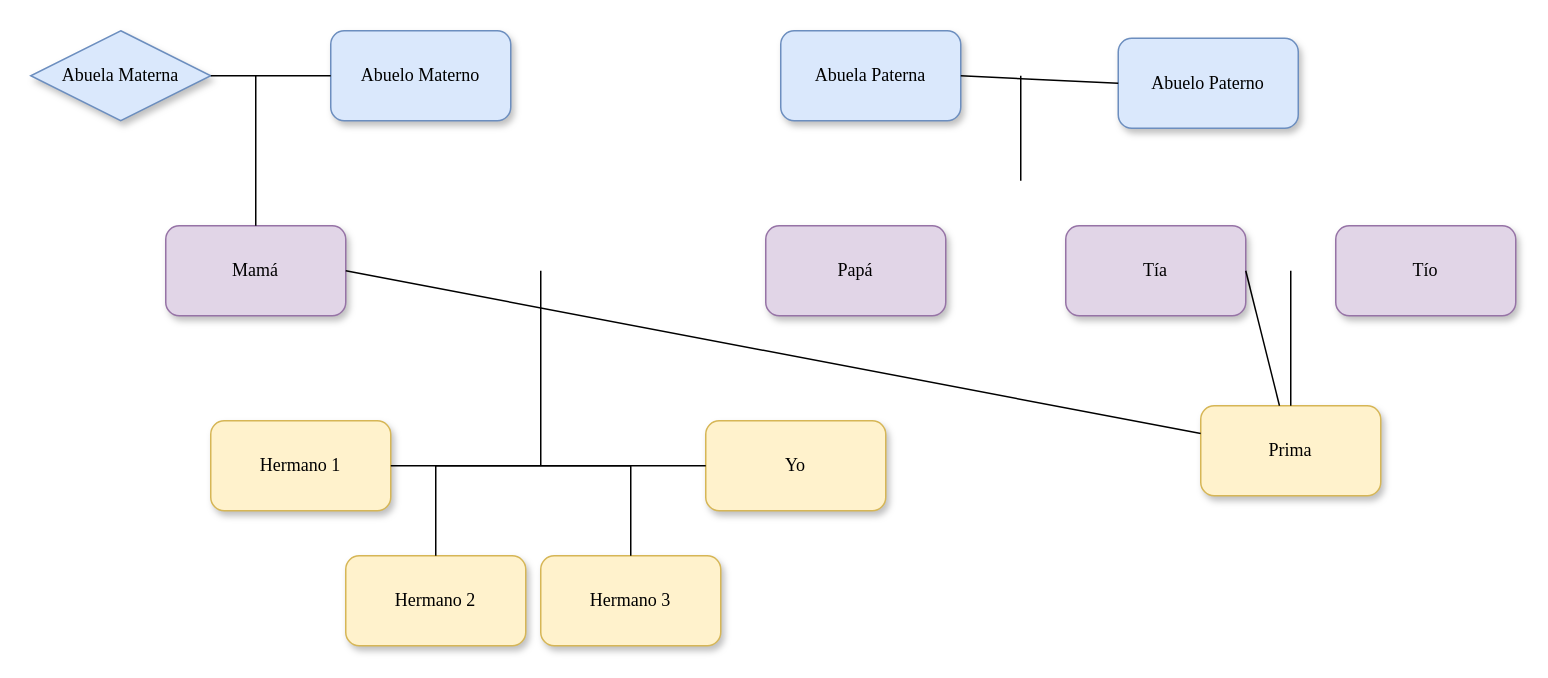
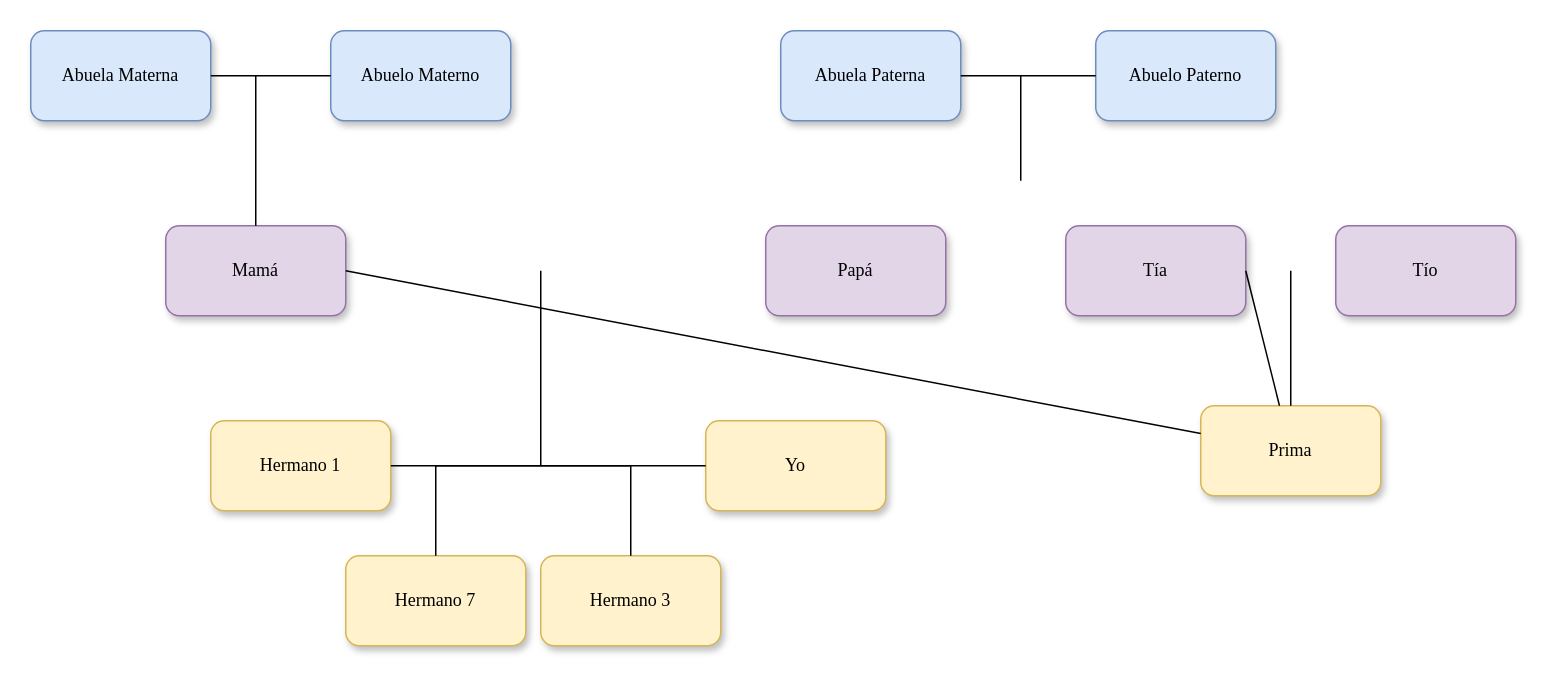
  <mxCell id="0" />
  <mxCell id="1" parent="0" />
  <mxCell id="2" value="Abuelo Materno" style="whiteSpace=wrap;html=1;rounded=1;shadow=1;labelBackgroundColor=none;strokeWidth=1;fontFamily=Verdana;fontSize=12;align=center;fillColor=#dae8fc;strokeColor=#6c8ebf;movable=0;resizable=0;rotatable=0;deletable=0;editable=0;locked=1;connectable=0;" parent="1" vertex="1"><mxGeometry x="220" y="20" width="120" height="60" as="geometry" /></mxCell>
- <mxCell id="3" value="&lt;span&gt;Abuela Materna&lt;/span&gt;" style="rhombus;whiteSpace=wrap;html=1;shadow=1;labelBackgroundColor=none;strokeWidth=1;fontFamily=Verdana;fontSize=12;align=center;fillColor=#dae8fc;strokeColor=#6c8ebf;movable=0;resizable=0;rotatable=0;deletable=0;editable=0;locked=1;connectable=0;" parent="1" vertex="1"><mxGeometry x="20" y="20" width="120" height="60" as="geometry" /></mxCell>
- <mxCell id="4" value="&lt;span&gt;Abuelo Paterno&lt;/span&gt;" style="whiteSpace=wrap;html=1;rounded=1;shadow=1;labelBackgroundColor=none;strokeWidth=1;fontFamily=Verdana;fontSize=12;align=center;fillColor=#dae8fc;strokeColor=#6c8ebf;movable=0;resizable=0;rotatable=0;deletable=0;editable=0;locked=1;connectable=0;" parent="1" vertex="1"><mxGeometry x="745" y="25" width="120" height="60" as="geometry" /></mxCell>
+ <mxCell id="3" value="&lt;span&gt;Abuela Materna&lt;/span&gt;" style="whiteSpace=wrap;html=1;rounded=1;shadow=1;labelBackgroundColor=none;strokeWidth=1;fontFamily=Verdana;fontSize=12;align=center;fillColor=#dae8fc;strokeColor=#6c8ebf;movable=0;resizable=0;rotatable=0;deletable=0;editable=0;locked=1;connectable=0;" parent="1" vertex="1"><mxGeometry x="20" y="20" width="120" height="60" as="geometry" /></mxCell>
+ <mxCell id="4" value="&lt;span&gt;Abuelo Paterno&lt;/span&gt;" style="whiteSpace=wrap;html=1;rounded=1;shadow=1;labelBackgroundColor=none;strokeWidth=1;fontFamily=Verdana;fontSize=12;align=center;fillColor=#dae8fc;strokeColor=#6c8ebf;movable=0;resizable=0;rotatable=0;deletable=0;editable=0;locked=1;connectable=0;" parent="1" vertex="1"><mxGeometry x="730" y="20" width="120" height="60" as="geometry" /></mxCell>
  <mxCell id="5" value="&lt;span&gt;Mamá&lt;/span&gt;" style="whiteSpace=wrap;html=1;rounded=1;shadow=1;labelBackgroundColor=none;strokeWidth=1;fontFamily=Verdana;fontSize=12;align=center;fillColor=#e1d5e7;strokeColor=#9673a6;movable=0;resizable=0;rotatable=0;deletable=0;editable=0;locked=1;connectable=0;" parent="1" vertex="1"><mxGeometry x="110" y="150" width="120" height="60" as="geometry" /></mxCell>
  <mxCell id="6" value="&lt;span&gt;Papá&lt;/span&gt;" style="whiteSpace=wrap;html=1;rounded=1;shadow=1;labelBackgroundColor=none;strokeWidth=1;fontFamily=Verdana;fontSize=12;align=center;fillColor=#e1d5e7;strokeColor=#9673a6;movable=0;resizable=0;rotatable=0;deletable=0;editable=0;locked=1;connectable=0;" parent="1" vertex="1"><mxGeometry x="510" y="150" width="120" height="60" as="geometry" /></mxCell>
  <mxCell id="7" value="&lt;span&gt;Prima&lt;/span&gt;" style="whiteSpace=wrap;html=1;rounded=1;shadow=1;labelBackgroundColor=none;strokeWidth=1;fontFamily=Verdana;fontSize=12;align=center;fillColor=#fff2cc;strokeColor=#d6b656;movable=0;resizable=0;rotatable=0;deletable=0;editable=0;locked=1;connectable=0;" vertex="1" parent="1"><mxGeometry x="800" y="270" width="120" height="60" as="geometry" /></mxCell>
  <mxCell id="8" value="Tía" style="whiteSpace=wrap;html=1;rounded=1;shadow=1;labelBackgroundColor=none;strokeWidth=1;fontFamily=Verdana;fontSize=12;align=center;fillColor=#e1d5e7;strokeColor=#9673a6;movable=0;resizable=0;rotatable=0;deletable=0;editable=0;locked=1;connectable=0;" vertex="1" parent="1"><mxGeometry x="710" y="150" width="120" height="60" as="geometry" /></mxCell>
  <mxCell id="9" value="&lt;span&gt;Yo&lt;/span&gt;" style="whiteSpace=wrap;html=1;rounded=1;shadow=1;labelBackgroundColor=none;strokeWidth=1;fontFamily=Verdana;fontSize=12;align=center;fillColor=#fff2cc;strokeColor=#d6b656;movable=0;resizable=0;rotatable=0;deletable=0;editable=0;locked=1;connectable=0;" vertex="1" parent="1"><mxGeometry x="470" y="280" width="120" height="60" as="geometry" /></mxCell>
- <mxCell id="10" value="&lt;span&gt;Hermano 2&lt;/span&gt;" style="whiteSpace=wrap;html=1;rounded=1;shadow=1;labelBackgroundColor=none;strokeWidth=1;fontFamily=Verdana;fontSize=12;align=center;fillColor=#fff2cc;strokeColor=#d6b656;movable=0;resizable=0;rotatable=0;deletable=0;editable=0;locked=1;connectable=0;" vertex="1" parent="1"><mxGeometry x="230" y="370" width="120" height="60" as="geometry" /></mxCell>
+ <mxCell id="10" value="&lt;span&gt;Hermano 7&lt;/span&gt;" style="whiteSpace=wrap;html=1;rounded=1;shadow=1;labelBackgroundColor=none;strokeWidth=1;fontFamily=Verdana;fontSize=12;align=center;fillColor=#fff2cc;strokeColor=#d6b656;movable=0;resizable=0;rotatable=0;deletable=0;editable=0;locked=1;connectable=0;" vertex="1" parent="1"><mxGeometry x="230" y="370" width="120" height="60" as="geometry" /></mxCell>
  <mxCell id="11" value="Hermano 1" style="whiteSpace=wrap;html=1;rounded=1;shadow=1;labelBackgroundColor=none;strokeWidth=1;fontFamily=Verdana;fontSize=12;align=center;fillColor=#fff2cc;strokeColor=#d6b656;movable=0;resizable=0;rotatable=0;deletable=0;editable=0;locked=1;connectable=0;" vertex="1" parent="1"><mxGeometry x="140" y="280" width="120" height="60" as="geometry" /></mxCell>
  <mxCell id="12" value="&lt;span&gt;Hermano 3&lt;/span&gt;" style="whiteSpace=wrap;html=1;rounded=1;shadow=1;labelBackgroundColor=none;strokeWidth=1;fontFamily=Verdana;fontSize=12;align=center;fillColor=#fff2cc;strokeColor=#d6b656;movable=0;resizable=0;rotatable=0;deletable=0;editable=0;locked=1;connectable=0;" vertex="1" parent="1"><mxGeometry x="360" y="370" width="120" height="60" as="geometry" /></mxCell>
  <mxCell id="13" value="Abuela Paterna" style="whiteSpace=wrap;html=1;rounded=1;shadow=1;labelBackgroundColor=none;strokeWidth=1;fontFamily=Verdana;fontSize=12;align=center;fillColor=#dae8fc;strokeColor=#6c8ebf;movable=0;resizable=0;rotatable=0;deletable=0;editable=0;locked=1;connectable=0;" vertex="1" parent="1"><mxGeometry x="520" y="20" width="120" height="60" as="geometry" /></mxCell>
  <mxCell id="14" value="" style="endArrow=none;html=1;rounded=0;exitX=1;exitY=0.5;exitDx=0;exitDy=0;entryX=0;entryY=0.5;entryDx=0;entryDy=0;movable=0;resizable=0;rotatable=0;deletable=0;editable=0;locked=1;connectable=0;" edge="1" parent="1" source="3" target="2"><mxGeometry width="50" height="50" relative="1" as="geometry"><mxPoint x="170" y="120" as="sourcePoint" /><mxPoint x="240" y="120" as="targetPoint" /></mxGeometry></mxCell>
  <mxCell id="15" value="" style="endArrow=none;html=1;rounded=0;entryX=0.5;entryY=0;entryDx=0;entryDy=0;movable=0;resizable=0;rotatable=0;deletable=0;editable=0;locked=1;connectable=0;" edge="1" parent="1" target="5"><mxGeometry width="50" height="50" relative="1" as="geometry"><mxPoint x="170" y="50" as="sourcePoint" /><mxPoint x="430" y="210" as="targetPoint" /></mxGeometry></mxCell>
  <mxCell id="16" value="" style="endArrow=none;html=1;rounded=0;movable=0;resizable=0;rotatable=0;deletable=0;editable=0;locked=1;connectable=0;" edge="1" parent="1"><mxGeometry width="50" height="50" relative="1" as="geometry"><mxPoint x="680" y="50" as="sourcePoint" /><mxPoint x="680" y="120" as="targetPoint" /></mxGeometry></mxCell>
  <mxCell id="17" value="" style="endArrow=none;html=1;rounded=0;exitX=1;exitY=0.5;exitDx=0;exitDy=0;movable=0;resizable=0;rotatable=0;deletable=0;editable=0;locked=1;connectable=0;" edge="1" parent="1" source="8" target="7"><mxGeometry width="50" height="50" relative="1" as="geometry"><mxPoint x="810" y="250" as="sourcePoint" /><mxPoint x="880" y="250" as="targetPoint" /></mxGeometry></mxCell>
  <mxCell id="18" value="" style="endArrow=none;html=1;rounded=0;exitX=1;exitY=0.5;exitDx=0;exitDy=0;movable=0;resizable=0;rotatable=0;deletable=0;editable=0;locked=1;connectable=0;" edge="1" parent="1" source="5" target="7"><mxGeometry width="50" height="50" relative="1" as="geometry"><mxPoint x="250" y="180" as="sourcePoint" /><mxPoint x="300" y="180" as="targetPoint" /></mxGeometry></mxCell>
  <mxCell id="19" value="" style="endArrow=none;html=1;rounded=0;exitX=1;exitY=0.5;exitDx=0;exitDy=0;entryX=0;entryY=0.5;entryDx=0;entryDy=0;movable=0;resizable=0;rotatable=0;deletable=0;editable=0;locked=1;connectable=0;" edge="1" parent="1" source="13" target="4"><mxGeometry width="50" height="50" relative="1" as="geometry"><mxPoint x="270" y="190" as="sourcePoint" /><mxPoint x="340" y="190" as="targetPoint" /></mxGeometry></mxCell>
  <mxCell id="20" value="&lt;span&gt;Tío&lt;/span&gt;" style="whiteSpace=wrap;html=1;rounded=1;shadow=1;labelBackgroundColor=none;strokeWidth=1;fontFamily=Verdana;fontSize=12;align=center;fillColor=#e1d5e7;strokeColor=#9673a6;movable=0;resizable=0;rotatable=0;deletable=0;editable=0;locked=1;connectable=0;" vertex="1" parent="1"><mxGeometry x="890" y="150" width="120" height="60" as="geometry" /></mxCell>
  <mxCell id="21" value="" style="endArrow=none;html=1;rounded=0;entryX=0.5;entryY=0;entryDx=0;entryDy=0;movable=0;resizable=0;rotatable=0;deletable=0;editable=0;locked=1;connectable=0;" edge="1" parent="1" target="7"><mxGeometry width="50" height="50" relative="1" as="geometry"><mxPoint x="860" y="180" as="sourcePoint" /><mxPoint x="690" y="130" as="targetPoint" /></mxGeometry></mxCell>
  <mxCell id="22" value="" style="endArrow=none;html=1;rounded=0;movable=0;resizable=0;rotatable=0;deletable=0;editable=0;locked=1;connectable=0;" edge="1" parent="1"><mxGeometry width="50" height="50" relative="1" as="geometry"><mxPoint x="360" y="180" as="sourcePoint" /><mxPoint x="360" y="310" as="targetPoint" /></mxGeometry></mxCell>
  <mxCell id="23" value="" style="endArrow=none;html=1;rounded=0;strokeColor=default;elbow=vertical;jumpStyle=line;entryX=1;entryY=0.5;entryDx=0;entryDy=0;exitX=0;exitY=0.5;exitDx=0;exitDy=0;movable=0;resizable=0;rotatable=0;deletable=0;editable=0;locked=1;connectable=0;" edge="1" parent="1" source="9" target="11"><mxGeometry width="50" height="50" relative="1" as="geometry"><mxPoint x="520" y="310" as="sourcePoint" /><mxPoint x="570" y="260" as="targetPoint" /></mxGeometry></mxCell>
  <mxCell id="24" value="" style="endArrow=none;html=1;rounded=0;exitX=0.5;exitY=0;exitDx=0;exitDy=0;entryX=0.5;entryY=0;entryDx=0;entryDy=0;movable=0;resizable=0;rotatable=0;deletable=0;editable=0;locked=1;connectable=0;" edge="1" parent="1" source="12" target="10"><mxGeometry width="50" height="50" relative="1" as="geometry"><mxPoint x="380" y="190" as="sourcePoint" /><mxPoint x="380" y="320" as="targetPoint" /><Array as="points"><mxPoint x="420" y="310" /><mxPoint x="360" y="310" /><mxPoint x="290" y="310" /></Array></mxGeometry></mxCell>
